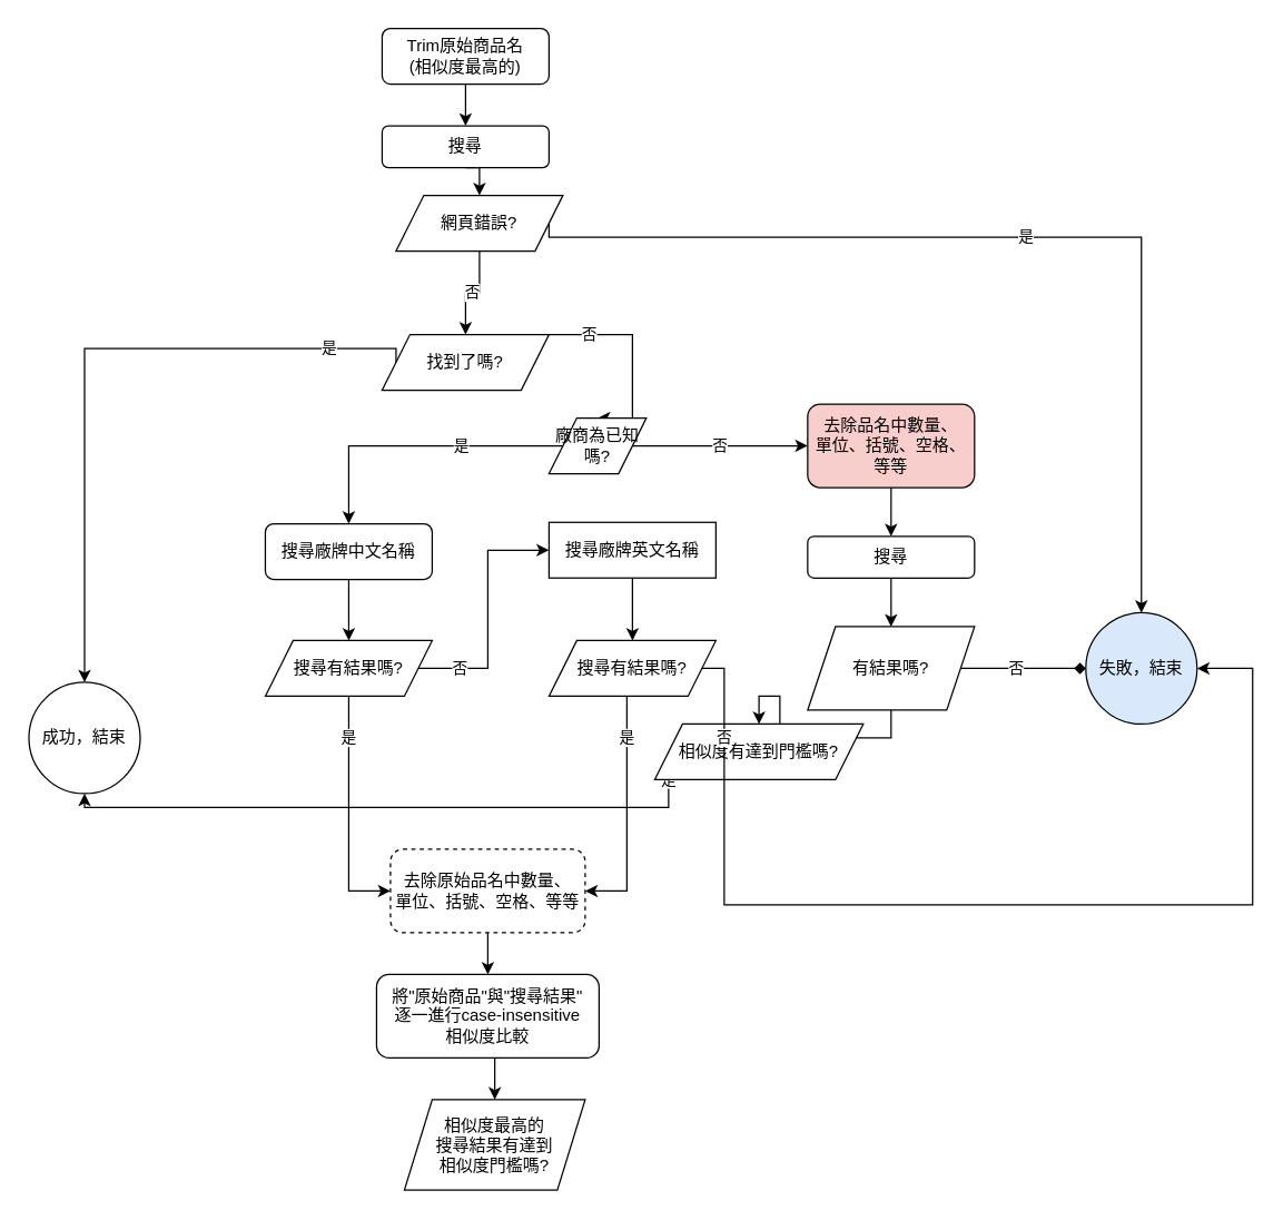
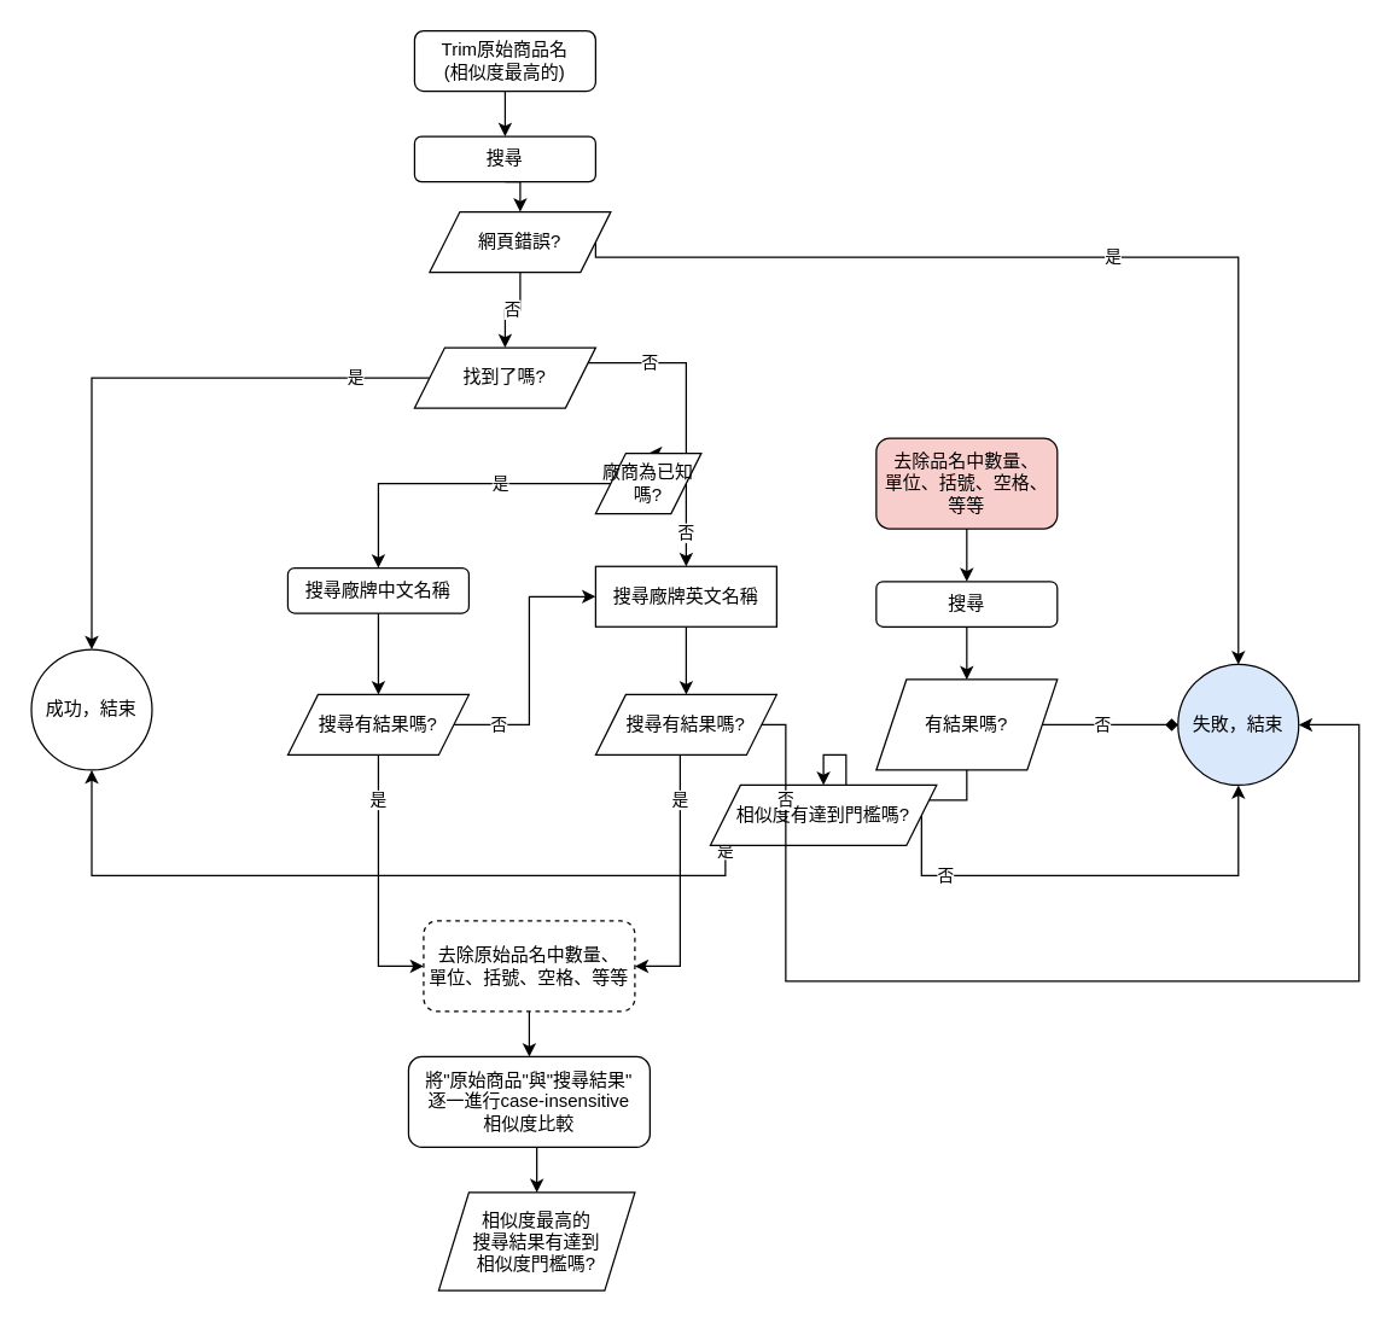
  <mxCell id="0" />
  <mxCell id="1" parent="0" />
  <mxCell id="2" style="edgeStyle=orthogonalEdgeStyle;rounded=0;orthogonalLoop=1;jettySize=auto;html=1;exitX=0.5;exitY=1;exitDx=0;exitDy=0;entryX=0.5;entryY=0;entryDx=0;entryDy=0;" parent="1" source="3" target="8" edge="1"><mxGeometry relative="1" as="geometry" /></mxCell>
  <mxCell id="3" value="Trim原始商品名&lt;br&gt;(相似度最高的)" style="rounded=1;whiteSpace=wrap;html=1;" parent="1" vertex="1"><mxGeometry x="274" y="20" width="120" height="40" as="geometry" /></mxCell>
  <mxCell id="4" value="是" style="edgeStyle=orthogonalEdgeStyle;rounded=0;orthogonalLoop=1;jettySize=auto;html=1;exitX=0;exitY=0.5;exitDx=0;exitDy=0;entryX=0.5;entryY=0;entryDx=0;entryDy=0;" parent="1" source="6" target="10" edge="1"><mxGeometry x="-0.756" relative="1" as="geometry"><Array as="points"><mxPoint x="60" y="250" /></Array><mxPoint as="offset" /></mxGeometry></mxCell>
  <mxCell id="5" value="否" style="edgeStyle=orthogonalEdgeStyle;rounded=0;orthogonalLoop=1;jettySize=auto;html=1;exitX=1;exitY=0.5;exitDx=0;exitDy=0;entryX=0.5;entryY=0;entryDx=0;entryDy=0;" parent="1" source="6" target="24" edge="1"><mxGeometry x="-0.339" relative="1" as="geometry"><mxPoint x="440" y="220" as="targetPoint" /><Array as="points"><mxPoint x="454" y="240" /></Array><mxPoint x="1" as="offset" /></mxGeometry></mxCell>
- <mxCell id="6" value="找到了嗎?" style="shape=parallelogram;perimeter=parallelogramPerimeter;whiteSpace=wrap;html=1;fixedSize=1;" parent="1" vertex="1"><mxGeometry x="274" y="240" width="120" height="40" as="geometry" /></mxCell>
+ <mxCell id="6" value="找到了嗎?" style="shape=parallelogram;perimeter=parallelogramPerimeter;whiteSpace=wrap;html=1;fixedSize=1;" parent="1" vertex="1"><mxGeometry x="274" y="230" width="120" height="40" as="geometry" /></mxCell>
  <mxCell id="7" style="edgeStyle=orthogonalEdgeStyle;rounded=0;orthogonalLoop=1;jettySize=auto;html=1;exitX=0.5;exitY=1;exitDx=0;exitDy=0;entryX=0.5;entryY=0;entryDx=0;entryDy=0;" parent="1" source="8" target="39" edge="1"><mxGeometry relative="1" as="geometry" /></mxCell>
  <mxCell id="8" value="搜尋" style="rounded=1;whiteSpace=wrap;html=1;" parent="1" vertex="1"><mxGeometry x="274" y="90" width="120" height="30" as="geometry" /></mxCell>
  <mxCell id="9" value="失敗，結束" style="ellipse;whiteSpace=wrap;html=1;aspect=fixed;fillColor=#dae8fc;" parent="1" vertex="1"><mxGeometry x="780" y="440" width="80" height="80" as="geometry" /></mxCell>
- <mxCell id="10" value="成功，結束" style="ellipse;whiteSpace=wrap;html=1;aspect=fixed;" parent="1" vertex="1"><mxGeometry x="20" y="490" width="80" height="80" as="geometry" /></mxCell>
+ <mxCell id="10" value="成功，結束" style="ellipse;whiteSpace=wrap;html=1;aspect=fixed;" parent="1" vertex="1"><mxGeometry x="20" y="430" width="80" height="80" as="geometry" /></mxCell>
  <mxCell id="11" style="edgeStyle=orthogonalEdgeStyle;rounded=0;orthogonalLoop=1;jettySize=auto;html=1;exitX=0.5;exitY=1;exitDx=0;exitDy=0;entryX=0.5;entryY=0;entryDx=0;entryDy=0;" parent="1" source="12" target="40" edge="1"><mxGeometry relative="1" as="geometry" /></mxCell>
- <mxCell id="12" value="搜尋廠牌中文名稱" style="rounded=1;whiteSpace=wrap;html=1;" parent="1" vertex="1"><mxGeometry x="190" y="376" width="120" height="40" as="geometry" /></mxCell>
+ <mxCell id="12" value="搜尋廠牌中文名稱" style="rounded=1;whiteSpace=wrap;html=1;" parent="1" vertex="1"><mxGeometry x="190" y="376" width="120" height="30" as="geometry" /></mxCell>
  <mxCell id="13" value="否" style="edgeStyle=orthogonalEdgeStyle;rounded=0;orthogonalLoop=1;jettySize=auto;html=1;exitX=1;exitY=0.5;exitDx=0;exitDy=0;entryX=0;entryY=0.5;entryDx=0;entryDy=0;" parent="1" source="40" target="16" edge="1"><mxGeometry x="-0.665" relative="1" as="geometry"><Array as="points"><mxPoint x="350" y="480" /><mxPoint x="350" y="395" /></Array><mxPoint as="offset" /></mxGeometry></mxCell>
  <mxCell id="14" value="是" style="edgeStyle=orthogonalEdgeStyle;rounded=0;orthogonalLoop=1;jettySize=auto;html=1;entryX=0;entryY=0.5;entryDx=0;entryDy=0;exitX=0.5;exitY=1;exitDx=0;exitDy=0;" parent="1" source="40" target="36" edge="1"><mxGeometry x="-0.647" relative="1" as="geometry"><mxPoint x="220" y="520" as="sourcePoint" /><Array as="points"><mxPoint x="250" y="640" /></Array><mxPoint as="offset" /></mxGeometry></mxCell>
  <mxCell id="15" style="edgeStyle=orthogonalEdgeStyle;rounded=0;orthogonalLoop=1;jettySize=auto;html=1;exitX=0.5;exitY=1;exitDx=0;exitDy=0;entryX=0.5;entryY=0;entryDx=0;entryDy=0;" parent="1" source="16" target="20" edge="1"><mxGeometry relative="1" as="geometry"><Array as="points"><mxPoint x="454" y="460" /></Array></mxGeometry></mxCell>
  <mxCell id="16" value="搜尋廠牌英文名稱" style="whiteSpace=wrap;html=1;rounded=0;" parent="1" vertex="1"><mxGeometry x="394" y="375" width="120" height="40" as="geometry" /></mxCell>
  <mxCell id="17" style="edgeStyle=orthogonalEdgeStyle;rounded=0;orthogonalLoop=1;jettySize=auto;html=1;exitX=0.5;exitY=1;exitDx=0;exitDy=0;entryX=0.5;entryY=0;entryDx=0;entryDy=0;" parent="1" source="18" target="21" edge="1"><mxGeometry relative="1" as="geometry" /></mxCell>
  <mxCell id="18" value="將&quot;原始商品&quot;與&quot;搜尋結果&quot;&lt;br&gt;逐一進行case-insensitive&lt;br&gt;相似度比較" style="rounded=1;whiteSpace=wrap;html=1;" parent="1" vertex="1"><mxGeometry x="270" y="700" width="160" height="60" as="geometry" /></mxCell>
  <mxCell id="19" value="是" style="edgeStyle=orthogonalEdgeStyle;rounded=0;orthogonalLoop=1;jettySize=auto;html=1;entryX=1;entryY=0.5;entryDx=0;entryDy=0;exitX=0.5;exitY=1;exitDx=0;exitDy=0;" parent="1" source="20" target="36" edge="1"><mxGeometry x="-0.609" relative="1" as="geometry"><mxPoint x="470" y="640" as="sourcePoint" /><Array as="points"><mxPoint x="450" y="500" /><mxPoint x="450" y="640" /></Array><mxPoint as="offset" /></mxGeometry></mxCell>
  <mxCell id="20" value="搜尋有結果嗎?" style="shape=parallelogram;perimeter=parallelogramPerimeter;whiteSpace=wrap;html=1;fixedSize=1;" parent="1" vertex="1"><mxGeometry x="394" y="460" width="120" height="40" as="geometry" /></mxCell>
  <mxCell id="21" value="相似度最高的&lt;br&gt;搜尋結果有達到&lt;br&gt;相似度門檻嗎?" style="shape=parallelogram;perimeter=parallelogramPerimeter;whiteSpace=wrap;html=1;fixedSize=1;" parent="1" vertex="1"><mxGeometry x="290" y="790" width="130" height="65" as="geometry" /></mxCell>
  <mxCell id="22" value="是" style="edgeStyle=orthogonalEdgeStyle;rounded=0;orthogonalLoop=1;jettySize=auto;html=1;exitX=0;exitY=0.5;exitDx=0;exitDy=0;entryX=0.5;entryY=0;entryDx=0;entryDy=0;" parent="1" source="24" target="12" edge="1"><mxGeometry x="-0.308" relative="1" as="geometry"><Array as="points"><mxPoint x="250" y="320" /></Array><mxPoint as="offset" /></mxGeometry></mxCell>
- <mxCell id="23" value="否" style="edgeStyle=orthogonalEdgeStyle;rounded=0;orthogonalLoop=1;jettySize=auto;html=1;exitX=1;exitY=0.5;exitDx=0;exitDy=0;entryX=0;entryY=0.5;entryDx=0;entryDy=0;" parent="1" source="24" target="26" edge="1"><mxGeometry relative="1" as="geometry" /></mxCell>
+ <mxCell id="23" value="否" style="edgeStyle=orthogonalEdgeStyle;rounded=0;orthogonalLoop=1;jettySize=auto;html=1;exitX=1;exitY=0.5;exitDx=0;exitDy=0;" parent="1" source="24" target="16" edge="1"><mxGeometry relative="1" as="geometry" /></mxCell>
  <mxCell id="24" value="廠商為已知嗎?" style="shape=parallelogram;perimeter=parallelogramPerimeter;whiteSpace=wrap;html=1;fixedSize=1;" parent="1" vertex="1"><mxGeometry x="394" y="300" width="70" height="40" as="geometry" /></mxCell>
  <mxCell id="25" style="edgeStyle=orthogonalEdgeStyle;rounded=0;orthogonalLoop=1;jettySize=auto;html=1;exitX=0.5;exitY=1;exitDx=0;exitDy=0;entryX=0.5;entryY=0;entryDx=0;entryDy=0;" parent="1" source="26" target="28" edge="1"><mxGeometry relative="1" as="geometry" /></mxCell>
  <mxCell id="26" value="去除品名中數量、&lt;br&gt;單位、括號、空格、等等" style="rounded=1;whiteSpace=wrap;html=1;fillColor=#f8cecc;" parent="1" vertex="1"><mxGeometry x="580" y="290" width="120" height="60" as="geometry" /></mxCell>
  <mxCell id="27" style="edgeStyle=orthogonalEdgeStyle;rounded=0;orthogonalLoop=1;jettySize=auto;html=1;exitX=0.5;exitY=1;exitDx=0;exitDy=0;entryX=0.5;entryY=0;entryDx=0;entryDy=0;" parent="1" source="28" target="31" edge="1"><mxGeometry relative="1" as="geometry" /></mxCell>
  <mxCell id="28" value="搜尋" style="rounded=1;whiteSpace=wrap;html=1;" parent="1" vertex="1"><mxGeometry x="580" y="385" width="120" height="30" as="geometry" /></mxCell>
  <mxCell id="29" value="否" style="edgeStyle=orthogonalEdgeStyle;rounded=0;orthogonalLoop=1;jettySize=auto;html=1;exitX=1;exitY=0.5;exitDx=0;exitDy=0;entryX=0;entryY=0.5;entryDx=0;entryDy=0;endArrow=diamond;" parent="1" source="31" target="9" edge="1"><mxGeometry x="-0.111" relative="1" as="geometry"><Array as="points"><mxPoint x="770" y="480" /><mxPoint x="770" y="480" /></Array><mxPoint as="offset" /></mxGeometry></mxCell>
  <mxCell id="30" value="是" style="edgeStyle=orthogonalEdgeStyle;rounded=0;orthogonalLoop=1;jettySize=auto;html=1;exitX=0.5;exitY=1;exitDx=0;exitDy=0;entryX=0.5;entryY=0;entryDx=0;entryDy=0;" parent="1" source="31" target="34" edge="1"><mxGeometry relative="1" as="geometry" /></mxCell>
  <mxCell id="31" value="有結果嗎?" style="shape=parallelogram;perimeter=parallelogramPerimeter;whiteSpace=wrap;html=1;fixedSize=1;" parent="1" vertex="1"><mxGeometry x="580" y="450" width="120" height="60" as="geometry" /></mxCell>
+ <mxCell id="32" value="否" style="edgeStyle=orthogonalEdgeStyle;rounded=0;orthogonalLoop=1;jettySize=auto;html=1;exitX=1;exitY=0.5;exitDx=0;exitDy=0;entryX=0.5;entryY=1;entryDx=0;entryDy=0;" parent="1" source="34" target="9" edge="1"><mxGeometry x="-0.641" relative="1" as="geometry"><Array as="points"><mxPoint x="820" y="580" /></Array><mxPoint as="offset" /></mxGeometry></mxCell>
  <mxCell id="33" value="是" style="edgeStyle=orthogonalEdgeStyle;rounded=0;orthogonalLoop=1;jettySize=auto;html=1;exitX=0;exitY=0.5;exitDx=0;exitDy=0;entryX=0.5;entryY=1;entryDx=0;entryDy=0;" parent="1" source="34" target="10" edge="1"><mxGeometry x="-0.914" relative="1" as="geometry"><Array as="points"><mxPoint x="60" y="580" /></Array><mxPoint as="offset" /></mxGeometry></mxCell>
  <mxCell id="34" value="相似度有達到門檻嗎?" style="shape=parallelogram;perimeter=parallelogramPerimeter;whiteSpace=wrap;html=1;fixedSize=1;" parent="1" vertex="1"><mxGeometry x="470" y="520" width="150" height="40" as="geometry" /></mxCell>
  <mxCell id="35" style="edgeStyle=orthogonalEdgeStyle;rounded=0;orthogonalLoop=1;jettySize=auto;html=1;exitX=0.5;exitY=1;exitDx=0;exitDy=0;entryX=0.5;entryY=0;entryDx=0;entryDy=0;" parent="1" source="36" target="18" edge="1"><mxGeometry relative="1" as="geometry" /></mxCell>
  <mxCell id="36" value="去除原始品名中數量、&lt;br&gt;單位、括號、空格、等等" style="rounded=1;whiteSpace=wrap;html=1;dashed=1;" parent="1" vertex="1"><mxGeometry x="280" y="610" width="140" height="60" as="geometry" /></mxCell>
  <mxCell id="37" value="是" style="edgeStyle=orthogonalEdgeStyle;rounded=0;orthogonalLoop=1;jettySize=auto;html=1;exitX=1;exitY=0.5;exitDx=0;exitDy=0;entryX=0.5;entryY=0;entryDx=0;entryDy=0;" parent="1" source="39" target="9" edge="1"><mxGeometry relative="1" as="geometry"><Array as="points"><mxPoint x="820" y="170" /></Array></mxGeometry></mxCell>
  <mxCell id="38" value="否" style="edgeStyle=orthogonalEdgeStyle;rounded=0;orthogonalLoop=1;jettySize=auto;html=1;exitX=0.5;exitY=1;exitDx=0;exitDy=0;entryX=0.5;entryY=0;entryDx=0;entryDy=0;" parent="1" source="39" target="6" edge="1"><mxGeometry relative="1" as="geometry" /></mxCell>
  <mxCell id="39" value="網頁錯誤?" style="shape=parallelogram;perimeter=parallelogramPerimeter;whiteSpace=wrap;html=1;fixedSize=1;" parent="1" vertex="1"><mxGeometry x="284" y="140" width="120" height="40" as="geometry" /></mxCell>
  <mxCell id="40" value="搜尋有結果嗎?" style="shape=parallelogram;perimeter=parallelogramPerimeter;whiteSpace=wrap;html=1;fixedSize=1;" parent="1" vertex="1"><mxGeometry x="190" y="460" width="120" height="40" as="geometry" /></mxCell>
  <mxCell id="41" value="否" style="edgeStyle=orthogonalEdgeStyle;rounded=0;orthogonalLoop=1;jettySize=auto;html=1;exitX=1;exitY=0.5;exitDx=0;exitDy=0;entryX=1;entryY=0.5;entryDx=0;entryDy=0;" parent="1" source="20" target="9" edge="1"><mxGeometry x="-0.83" relative="1" as="geometry"><mxPoint x="890" y="460" as="targetPoint" /><mxPoint x="420" y="550" as="sourcePoint" /><Array as="points"><mxPoint x="520" y="480" /><mxPoint x="520" y="650" /><mxPoint x="900" y="650" /><mxPoint x="900" y="480" /></Array><mxPoint as="offset" /></mxGeometry></mxCell>
